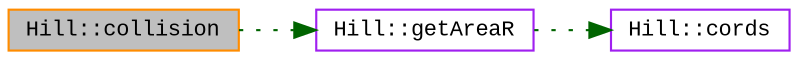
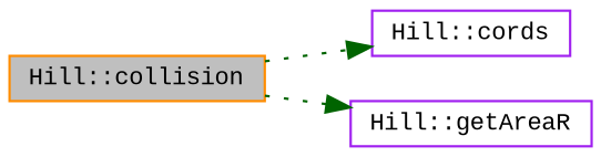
  digraph {
    fontname="Liberation Mono"
    rankdir=LR
    node [color=purple fillcolor=white fontname="Liberation Mono" fontsize=10 shape=record style=filled]
    edge [color=darkgreen fontname="Liberation Mono" fontsize=10 labelfontname=Helvetica labelfontsize=10 style=dotted]
    n1 [color=darkorange fillcolor=grey75 fontcolor=black height=0.2 label="Hill::collision" width=0.4]
    n2 [height=0.2 label="Hill::cords" width=0.4]
    n3 [height=0.2 label="Hill::getAreaR" width=0.4]
-   n3 -> n2
+   n1 -> n2
    n1 -> n3
  }
